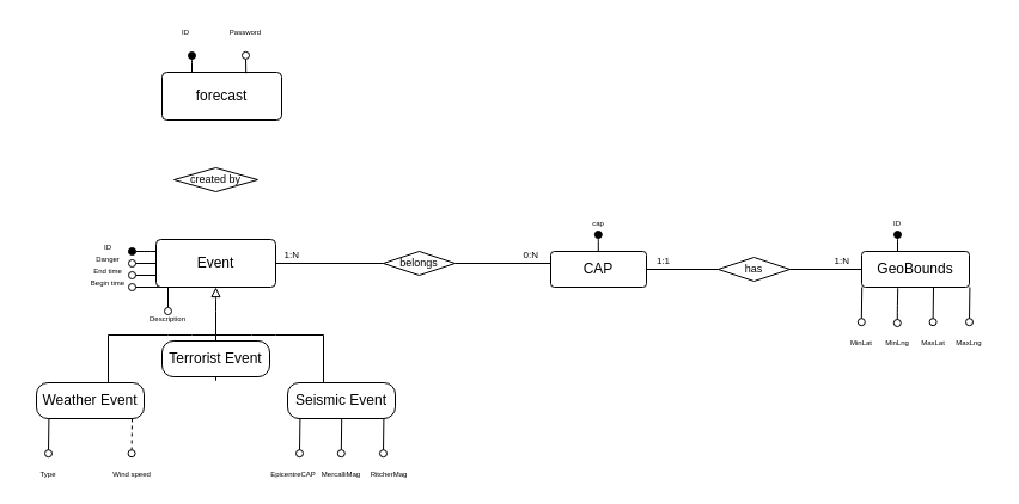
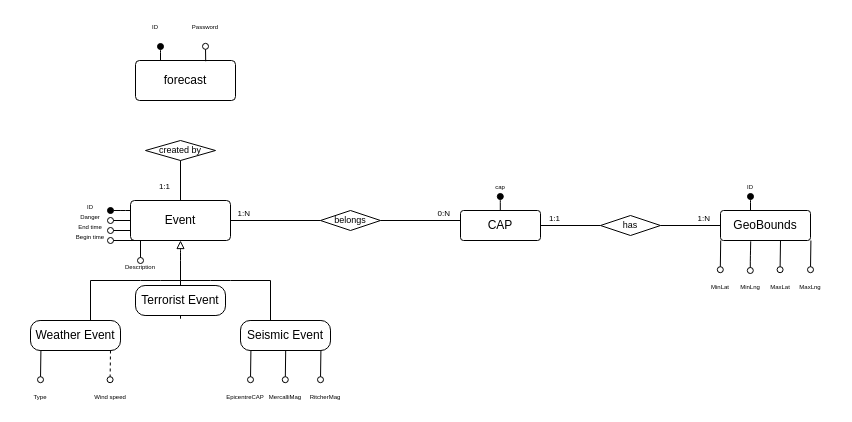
  <mxCell id="0" />
  <mxCell id="1" parent="0" />
  <mxCell id="2" value="Event" parent="1" style="rounded=1;arcSize=10;whiteSpace=wrap;html=1;align=center;" vertex="1"><mxGeometry as="geometry" x="130" y="200" height="40" width="100" /></mxCell>
  <mxCell id="3" value="" parent="1" style="edgeStyle=segmentEdgeStyle;endArrow=block;html=1;entryX=0.5;entryY=1;entryDx=0;entryDy=0;endFill=0;" target="2" edge="1"><mxGeometry as="geometry" height="50" width="50" relative="1"><mxPoint as="sourcePoint" x="180" y="280" /><mxPoint as="targetPoint" x="510" y="370" /><Array as="points"><mxPoint x="180" y="250" /><mxPoint x="180" y="250" /></Array></mxGeometry></mxCell>
  <mxCell id="4" value="" parent="1" style="endArrow=none;html=1;" edge="1"><mxGeometry as="geometry" height="50" width="50" relative="1"><mxPoint as="sourcePoint" x="90" y="280" /><mxPoint as="targetPoint" x="180" y="280" /><Array as="points"><mxPoint x="150" y="280" /></Array></mxGeometry></mxCell>
  <mxCell id="5" value="" parent="1" style="endArrow=none;html=1;" edge="1"><mxGeometry as="geometry" height="50" width="50" relative="1"><mxPoint as="sourcePoint" x="270" y="280" /><mxPoint as="targetPoint" x="180" y="280" /><Array as="points"><mxPoint x="220" y="280" /></Array></mxGeometry></mxCell>
  <mxCell id="6" value="" parent="1" style="endArrow=none;html=1;" edge="1"><mxGeometry as="geometry" height="50" width="50" relative="1"><mxPoint as="sourcePoint" x="90" y="320" /><mxPoint as="targetPoint" x="90" y="280" /></mxGeometry></mxCell>
  <mxCell id="7" value="Weather Event" parent="1" style="rounded=1;arcSize=32;whiteSpace=wrap;html=1;align=center;" vertex="1"><mxGeometry as="geometry" x="30" y="320" height="30" width="90" /></mxCell>
  <mxCell id="8" source="9" value="" parent="1" style="endArrow=none;html=1;" edge="1"><mxGeometry as="geometry" height="50" width="50" relative="1"><mxPoint as="sourcePoint" x="180" y="310" /><mxPoint as="targetPoint" x="180" y="280" /><Array as="points"><mxPoint x="180" y="320" /></Array></mxGeometry></mxCell>
  <mxCell id="9" value="Terrorist Event" parent="1" style="rounded=1;arcSize=32;whiteSpace=wrap;html=1;align=center;" vertex="1"><mxGeometry x="135" y="285" as="geometry" height="30" width="90" /></mxCell>
  <mxCell id="10" value="" parent="1" style="endArrow=none;html=1;" edge="1"><mxGeometry as="geometry" height="50" width="50" relative="1"><mxPoint as="sourcePoint" x="270" y="320" /><mxPoint as="targetPoint" x="270" y="280" /></mxGeometry></mxCell>
  <mxCell id="11" value="Seismic&amp;nbsp;Event" parent="1" style="rounded=1;arcSize=32;whiteSpace=wrap;html=1;align=center;" vertex="1"><mxGeometry as="geometry" x="240" y="320" height="30" width="90" /></mxCell>
  <mxCell id="12" source="2" value="" parent="1" style="endArrow=oval;html=1;endFill=1;exitX=0;exitY=0.25;exitDx=0;exitDy=0;" edge="1"><mxGeometry as="geometry" height="50" width="50" relative="1"><mxPoint as="sourcePoint" x="110" y="210" /><mxPoint as="targetPoint" x="110" y="210" /><Array as="points"><mxPoint x="120" y="210" /></Array></mxGeometry></mxCell>
  <mxCell id="13" value="&lt;font style=&quot;font-size: 6px&quot;&gt;ID&lt;/font&gt;" parent="1" style="text;html=1;strokeColor=none;fillColor=none;align=center;verticalAlign=middle;whiteSpace=wrap;rounded=0;" vertex="1"><mxGeometry as="geometry" x="70" y="200" height="10" width="40" /></mxCell>
  <mxCell id="14" value="" parent="1" style="endArrow=oval;html=1;endFill=0;" edge="1"><mxGeometry as="geometry" height="50" width="50" relative="1"><mxPoint as="sourcePoint" x="130" y="220" /><mxPoint as="targetPoint" x="110" y="220" /><Array as="points"><mxPoint x="130" y="220" /></Array></mxGeometry></mxCell>
  <mxCell id="15" value="&lt;span style=&quot;font-size: 6px&quot;&gt;Danger&lt;br&gt;&lt;/span&gt;" parent="1" style="text;html=1;strokeColor=none;fillColor=none;align=center;verticalAlign=middle;whiteSpace=wrap;rounded=0;" vertex="1"><mxGeometry as="geometry" x="70" y="210" height="10" width="40" /></mxCell>
  <mxCell id="16" value="&lt;font style=&quot;font-size: 6px&quot;&gt;End time&lt;br&gt;&lt;/font&gt;" parent="1" style="text;html=1;strokeColor=none;fillColor=none;align=center;verticalAlign=middle;whiteSpace=wrap;rounded=0;" vertex="1"><mxGeometry as="geometry" x="70" y="220" height="10" width="40" /></mxCell>
  <mxCell id="17" source="2" value="" parent="1" style="endArrow=oval;html=1;endFill=0;entryX=1;entryY=1;entryDx=0;entryDy=0;exitX=0;exitY=0.75;exitDx=0;exitDy=0;" target="16" edge="1"><mxGeometry as="geometry" height="50" width="50" relative="1"><mxPoint as="sourcePoint" x="140" y="230" /><mxPoint as="targetPoint" x="120" y="230" /><Array as="points" /></mxGeometry></mxCell>
  <mxCell id="18" value="" parent="1" style="endArrow=oval;html=1;endFill=0;" edge="1"><mxGeometry as="geometry" height="50" width="50" relative="1"><mxPoint as="sourcePoint" x="150" y="240" /><mxPoint as="targetPoint" x="110" y="240" /><Array as="points"><mxPoint x="130" y="240" /><mxPoint x="150" y="240" /></Array></mxGeometry></mxCell>
  <mxCell id="19" value="&lt;font style=&quot;font-size: 6px&quot;&gt;Begin time&lt;br&gt;&lt;/font&gt;" parent="1" style="text;html=1;strokeColor=none;fillColor=none;align=center;verticalAlign=middle;whiteSpace=wrap;rounded=0;" vertex="1"><mxGeometry as="geometry" x="70" y="230" height="10" width="40" /></mxCell>
  <mxCell id="20" value="forecast" parent="1" style="rounded=1;arcSize=10;whiteSpace=wrap;html=1;align=center;" vertex="1"><mxGeometry as="geometry" x="135" y="60" height="40" width="100" /></mxCell>
  <mxCell id="21" value="CAP" parent="1" style="rounded=1;arcSize=10;whiteSpace=wrap;html=1;align=center;" vertex="1"><mxGeometry as="geometry" x="460" y="210" height="30" width="80" /></mxCell>
  <mxCell id="22" source="21" value="" parent="1" style="endArrow=none;html=1;rounded=0;exitX=0;exitY=0.5;exitDx=0;exitDy=0;entryX=1;entryY=0.5;entryDx=0;entryDy=0;" target="24" edge="1"><mxGeometry as="geometry" relative="1"><mxPoint as="sourcePoint" x="350" y="230" /><mxPoint as="targetPoint" x="460" y="229.52" /><Array as="points"><mxPoint x="460" y="220" /></Array></mxGeometry></mxCell>
  <mxCell id="23" value="0:N" parent="22" style="resizable=0;html=1;align=right;verticalAlign=bottom;fontSize=8;" vertex="1" connectable="0"><mxGeometry as="geometry" x="1" relative="1"><mxPoint as="offset" x="70.24" /></mxGeometry></mxCell>
  <mxCell id="24" value="belongs" parent="1" style="shape=rhombus;perimeter=rhombusPerimeter;whiteSpace=wrap;html=1;align=center;fontSize=9;" vertex="1"><mxGeometry as="geometry" x="320" y="210" height="20" width="60" /></mxCell>
  <mxCell id="25" value="" parent="1" style="endArrow=none;html=1;rounded=0;fontSize=9;" edge="1"><mxGeometry as="geometry" relative="1"><mxPoint as="sourcePoint" x="230" y="220" /><mxPoint as="targetPoint" x="320" y="220" /></mxGeometry></mxCell>
  <mxCell id="26" value="1:N" parent="25" style="resizable=0;html=1;align=right;verticalAlign=bottom;fontSize=8;" vertex="1" connectable="0"><mxGeometry as="geometry" x="1" relative="1"><mxPoint as="offset" x="-70" /></mxGeometry></mxCell>
  <mxCell id="27" source="28" parent="1" style="edgeStyle=orthogonalEdgeStyle;shape=link;rounded=0;orthogonalLoop=1;jettySize=auto;html=1;exitX=0.5;exitY=1;exitDx=0;exitDy=0;strokeColor=#000000;" edge="1"><mxGeometry as="geometry" relative="1"><mxPoint as="targetPoint" x="180.056" y="160.056" /></mxGeometry></mxCell>
  <mxCell id="28" value="created by" parent="1" style="shape=rhombus;perimeter=rhombusPerimeter;whiteSpace=wrap;html=1;align=center;fontSize=9;" vertex="1"><mxGeometry as="geometry" x="145" y="140" height="20" width="70" /></mxCell>
+ <mxCell id="29" source="2" value="" parent="1" style="endArrow=none;html=1;rounded=0;fontSize=9;entryX=0.5;entryY=1;entryDx=0;entryDy=0;exitX=0.5;exitY=0;exitDx=0;exitDy=0;" target="28" edge="1"><mxGeometry as="geometry" relative="1"><mxPoint as="sourcePoint" x="220" y="200" /><mxPoint as="targetPoint" x="411" y="175" /><Array as="points" /></mxGeometry></mxCell>
+ <mxCell id="30" value="1:1" parent="29" style="resizable=0;html=1;align=right;verticalAlign=bottom;fontSize=8;" vertex="1" connectable="0"><mxGeometry as="geometry" x="1" relative="1"><mxPoint as="offset" x="-10" y="33" /></mxGeometry></mxCell>
  <mxCell id="31" value="" parent="1" style="endArrow=oval;html=1;endFill=1;" edge="1"><mxGeometry as="geometry" height="50" width="50" relative="1"><mxPoint as="sourcePoint" x="499.8" y="210" /><mxPoint as="targetPoint" x="499.8" y="196" /><Array as="points"><mxPoint x="499.8" y="201" /></Array></mxGeometry></mxCell>
  <mxCell id="32" value="&lt;font style=&quot;font-size: 6px&quot;&gt;cap&lt;br&gt;&lt;/font&gt;" parent="1" style="text;html=1;strokeColor=none;fillColor=none;align=center;verticalAlign=middle;whiteSpace=wrap;rounded=0;" vertex="1"><mxGeometry as="geometry" x="480" y="180" height="10" width="40" /></mxCell>
  <mxCell id="33" value="" parent="1" style="endArrow=oval;html=1;endFill=0;exitX=0.449;exitY=1.027;exitDx=0;exitDy=0;exitPerimeter=0;" edge="1"><mxGeometry as="geometry" height="50" width="50" relative="1"><mxPoint as="sourcePoint" x="320.41" y="350" /><mxPoint as="targetPoint" x="320" y="379.19" /><Array as="points" /></mxGeometry></mxCell>
  <mxCell id="34" value="" parent="1" style="endArrow=oval;html=1;endFill=0;exitX=0.449;exitY=1.027;exitDx=0;exitDy=0;exitPerimeter=0;" edge="1"><mxGeometry as="geometry" height="50" width="50" relative="1"><mxPoint as="sourcePoint" x="285.2" y="350" /><mxPoint as="targetPoint" x="284.79" y="379.19" /><Array as="points" /></mxGeometry></mxCell>
  <mxCell id="35" value="" parent="1" style="endArrow=oval;html=1;endFill=0;exitX=0.449;exitY=1.027;exitDx=0;exitDy=0;exitPerimeter=0;" edge="1"><mxGeometry as="geometry" height="50" width="50" relative="1"><mxPoint as="sourcePoint" x="250.41" y="350" /><mxPoint as="targetPoint" x="250" y="379.19" /><Array as="points" /></mxGeometry></mxCell>
  <mxCell id="36" value="" parent="1" style="endArrow=oval;html=1;endFill=0;exitX=0.449;exitY=1.027;exitDx=0;exitDy=0;exitPerimeter=0;dashed=1;" edge="1"><mxGeometry as="geometry" height="50" width="50" relative="1"><mxPoint as="sourcePoint" x="110" y="350" /><mxPoint as="targetPoint" x="109.59" y="379.19" /><Array as="points" /></mxGeometry></mxCell>
  <mxCell id="37" value="" parent="1" style="endArrow=oval;html=1;endFill=0;exitX=0.449;exitY=1.027;exitDx=0;exitDy=0;exitPerimeter=0;" edge="1"><mxGeometry as="geometry" height="50" width="50" relative="1"><mxPoint as="sourcePoint" x="40.41" y="350" /><mxPoint as="targetPoint" x="40" y="379.19" /><Array as="points" /></mxGeometry></mxCell>
  <mxCell id="38" value="&lt;font style=&quot;font-size: 6px&quot;&gt;EpicentreCAP&lt;br&gt;&lt;/font&gt;" parent="1" style="text;html=1;strokeColor=none;fillColor=none;align=center;verticalAlign=middle;whiteSpace=wrap;rounded=0;" vertex="1"><mxGeometry as="geometry" x="225" y="390" height="10" width="40" /></mxCell>
  <mxCell id="39" value="&lt;font style=&quot;font-size: 6px&quot;&gt;MercalliMag&lt;br&gt;&lt;/font&gt;" parent="1" style="text;html=1;strokeColor=none;fillColor=none;align=center;verticalAlign=middle;whiteSpace=wrap;rounded=0;" vertex="1"><mxGeometry as="geometry" x="265" y="390" height="10" width="40" /></mxCell>
  <mxCell id="40" value="&lt;font style=&quot;font-size: 6px&quot;&gt;RitcherMag&lt;br&gt;&lt;/font&gt;" parent="1" style="text;html=1;strokeColor=none;fillColor=none;align=center;verticalAlign=middle;whiteSpace=wrap;rounded=0;" vertex="1"><mxGeometry as="geometry" x="305" y="390" height="10" width="40" /></mxCell>
  <mxCell id="41" value="&lt;font style=&quot;font-size: 6px&quot;&gt;Type&lt;br&gt;&lt;/font&gt;" parent="1" style="text;html=1;strokeColor=none;fillColor=none;align=center;verticalAlign=middle;whiteSpace=wrap;rounded=0;" vertex="1"><mxGeometry as="geometry" x="20" y="390" height="10" width="40" /></mxCell>
  <mxCell id="42" value="&lt;font style=&quot;font-size: 6px&quot;&gt;Wind speed&lt;br&gt;&lt;/font&gt;" parent="1" style="text;html=1;strokeColor=none;fillColor=none;align=center;verticalAlign=middle;whiteSpace=wrap;rounded=0;" vertex="1"><mxGeometry as="geometry" x="90" y="390" height="10" width="40" /></mxCell>
  <mxCell id="43" value="" parent="1" style="endArrow=oval;html=1;endFill=1;" edge="1"><mxGeometry as="geometry" height="50" width="50" relative="1"><mxPoint as="sourcePoint" x="160" y="60" /><mxPoint as="targetPoint" x="160" y="46" /><Array as="points"><mxPoint x="160" y="51" /></Array></mxGeometry></mxCell>
  <mxCell id="44" source="20" value="" parent="1" style="endArrow=oval;html=1;endFill=0;exitX=0.702;exitY=0.019;exitDx=0;exitDy=0;exitPerimeter=0;" edge="1"><mxGeometry as="geometry" height="50" width="50" relative="1"><mxPoint as="sourcePoint" x="225" y="45.83" /><mxPoint as="targetPoint" x="205" y="45.83" /><Array as="points"><mxPoint x="205" y="60" /></Array></mxGeometry></mxCell>
  <mxCell id="45" value="&lt;font style=&quot;font-size: 6px&quot;&gt;Password&lt;/font&gt;" parent="1" style="text;html=1;strokeColor=none;fillColor=none;align=center;verticalAlign=middle;whiteSpace=wrap;rounded=0;" vertex="1"><mxGeometry as="geometry" x="185" y="20" height="10" width="40" /></mxCell>
  <mxCell id="46" value="&lt;font style=&quot;font-size: 6px&quot;&gt;ID&lt;/font&gt;" parent="1" style="text;html=1;strokeColor=none;fillColor=none;align=center;verticalAlign=middle;whiteSpace=wrap;rounded=0;" vertex="1"><mxGeometry as="geometry" x="135" y="20" height="10" width="40" /></mxCell>
  <mxCell id="47" value="" parent="1" style="endArrow=oval;html=1;endFill=0;entryX=1;entryY=1;entryDx=0;entryDy=0;" edge="1"><mxGeometry as="geometry" height="50" width="50" relative="1"><mxPoint as="sourcePoint" x="140" y="240" /><mxPoint as="targetPoint" x="140" y="260" /><Array as="points" /></mxGeometry></mxCell>
  <mxCell id="48" value="&lt;font style=&quot;font-size: 6px&quot;&gt;Description&lt;br&gt;&lt;/font&gt;" parent="1" style="text;html=1;strokeColor=none;fillColor=none;align=center;verticalAlign=middle;whiteSpace=wrap;rounded=0;" vertex="1"><mxGeometry as="geometry" x="120" y="260" height="10" width="40" /></mxCell>
  <mxCell id="49" value="has" parent="1" style="shape=rhombus;perimeter=rhombusPerimeter;whiteSpace=wrap;html=1;align=center;fontSize=9;" vertex="1"><mxGeometry as="geometry" x="600" y="215" height="20" width="60" /></mxCell>
  <mxCell id="50" value="GeoBounds" parent="1" style="rounded=1;arcSize=10;whiteSpace=wrap;html=1;align=center;" vertex="1"><mxGeometry as="geometry" x="720" y="210" height="30" width="90" /></mxCell>
  <mxCell id="51" source="21" value="" parent="1" style="endArrow=none;html=1;entryX=0;entryY=0.5;entryDx=0;entryDy=0;exitX=1;exitY=0.5;exitDx=0;exitDy=0;" target="49" edge="1"><mxGeometry as="geometry" height="50" width="50" relative="1"><mxPoint as="sourcePoint" x="460" y="240" /><mxPoint as="targetPoint" x="510" y="190" /></mxGeometry></mxCell>
  <mxCell id="52" source="49" value="" parent="1" style="endArrow=none;html=1;exitX=1;exitY=0.5;exitDx=0;exitDy=0;entryX=0;entryY=0.5;entryDx=0;entryDy=0;" target="50" edge="1"><mxGeometry as="geometry" height="50" width="50" relative="1"><mxPoint as="sourcePoint" x="670" y="280" /><mxPoint as="targetPoint" x="720" y="230" /></mxGeometry></mxCell>
  <mxCell id="53" value="" parent="1" style="endArrow=oval;html=1;endFill=0;exitX=0.449;exitY=1.027;exitDx=0;exitDy=0;exitPerimeter=0;" edge="1"><mxGeometry as="geometry" height="50" width="50" relative="1"><mxPoint as="sourcePoint" x="780" y="240" /><mxPoint as="targetPoint" x="779.59" y="269.19" /><Array as="points" /></mxGeometry></mxCell>
  <mxCell id="54" value="" parent="1" style="endArrow=oval;html=1;endFill=0;exitX=0.449;exitY=1.027;exitDx=0;exitDy=0;exitPerimeter=0;" edge="1"><mxGeometry as="geometry" height="50" width="50" relative="1"><mxPoint as="sourcePoint" x="750.21" y="240.81" /><mxPoint as="targetPoint" x="749.8" y="270" /><Array as="points"><mxPoint x="749.8" y="260" /></Array></mxGeometry></mxCell>
  <mxCell id="55" value="" parent="1" style="endArrow=oval;html=1;endFill=0;exitX=0.449;exitY=1.027;exitDx=0;exitDy=0;exitPerimeter=0;" edge="1"><mxGeometry as="geometry" height="50" width="50" relative="1"><mxPoint as="sourcePoint" x="720.21" y="240" /><mxPoint as="targetPoint" x="719.8" y="269.19" /><Array as="points" /></mxGeometry></mxCell>
  <mxCell id="56" value="&lt;font style=&quot;font-size: 6px&quot;&gt;MinLat&lt;br&gt;&lt;/font&gt;" parent="1" style="text;html=1;strokeColor=none;fillColor=none;align=center;verticalAlign=middle;whiteSpace=wrap;rounded=0;" vertex="1"><mxGeometry as="geometry" x="700" y="280" height="10" width="40" /></mxCell>
  <mxCell id="57" value="&lt;font style=&quot;font-size: 6px&quot;&gt;MinLng&lt;br&gt;&lt;/font&gt;" parent="1" style="text;html=1;strokeColor=none;fillColor=none;align=center;verticalAlign=middle;whiteSpace=wrap;rounded=0;" vertex="1"><mxGeometry as="geometry" x="730" y="280" height="10" width="40" /></mxCell>
  <mxCell id="58" value="&lt;font style=&quot;font-size: 6px&quot;&gt;MaxLat&lt;br&gt;&lt;/font&gt;" parent="1" style="text;html=1;strokeColor=none;fillColor=none;align=center;verticalAlign=middle;whiteSpace=wrap;rounded=0;" vertex="1"><mxGeometry as="geometry" x="760" y="280" height="10" width="40" /></mxCell>
  <mxCell id="59" value="" parent="1" style="endArrow=oval;html=1;endFill=0;exitX=0.449;exitY=1.027;exitDx=0;exitDy=0;exitPerimeter=0;" edge="1"><mxGeometry as="geometry" height="50" width="50" relative="1"><mxPoint as="sourcePoint" x="810.41" y="240" /><mxPoint as="targetPoint" x="810" y="269.19" /><Array as="points" /></mxGeometry></mxCell>
  <mxCell id="60" value="&lt;font style=&quot;font-size: 6px&quot;&gt;MaxLng&lt;br&gt;&lt;/font&gt;" parent="1" style="text;html=1;strokeColor=none;fillColor=none;align=center;verticalAlign=middle;whiteSpace=wrap;rounded=0;" vertex="1"><mxGeometry as="geometry" x="790" y="280" height="10" width="40" /></mxCell>
  <mxCell id="61" value="" parent="1" style="endArrow=oval;html=1;endFill=1;" edge="1"><mxGeometry as="geometry" height="50" width="50" relative="1"><mxPoint as="sourcePoint" x="750" y="210" /><mxPoint as="targetPoint" x="750" y="196" /><Array as="points"><mxPoint x="750" y="201" /></Array></mxGeometry></mxCell>
  <mxCell id="62" value="&lt;font style=&quot;font-size: 6px&quot;&gt;ID&lt;br&gt;&lt;/font&gt;" parent="1" style="text;html=1;strokeColor=none;fillColor=none;align=center;verticalAlign=middle;whiteSpace=wrap;rounded=0;" vertex="1"><mxGeometry as="geometry" x="730" y="180" height="10" width="40" /></mxCell>
  <mxCell id="63" value="1:1" parent="1" style="resizable=0;html=1;align=right;verticalAlign=bottom;fontSize=8;" vertex="1" connectable="0"><mxGeometry as="geometry" x="630" y="225"><mxPoint as="offset" x="-70" /></mxGeometry></mxCell>
  <mxCell id="64" value="1:N" parent="1" style="resizable=0;html=1;align=right;verticalAlign=bottom;fontSize=8;" vertex="1" connectable="0"><mxGeometry as="geometry" x="780" y="225"><mxPoint as="offset" x="-70" /></mxGeometry></mxCell>
